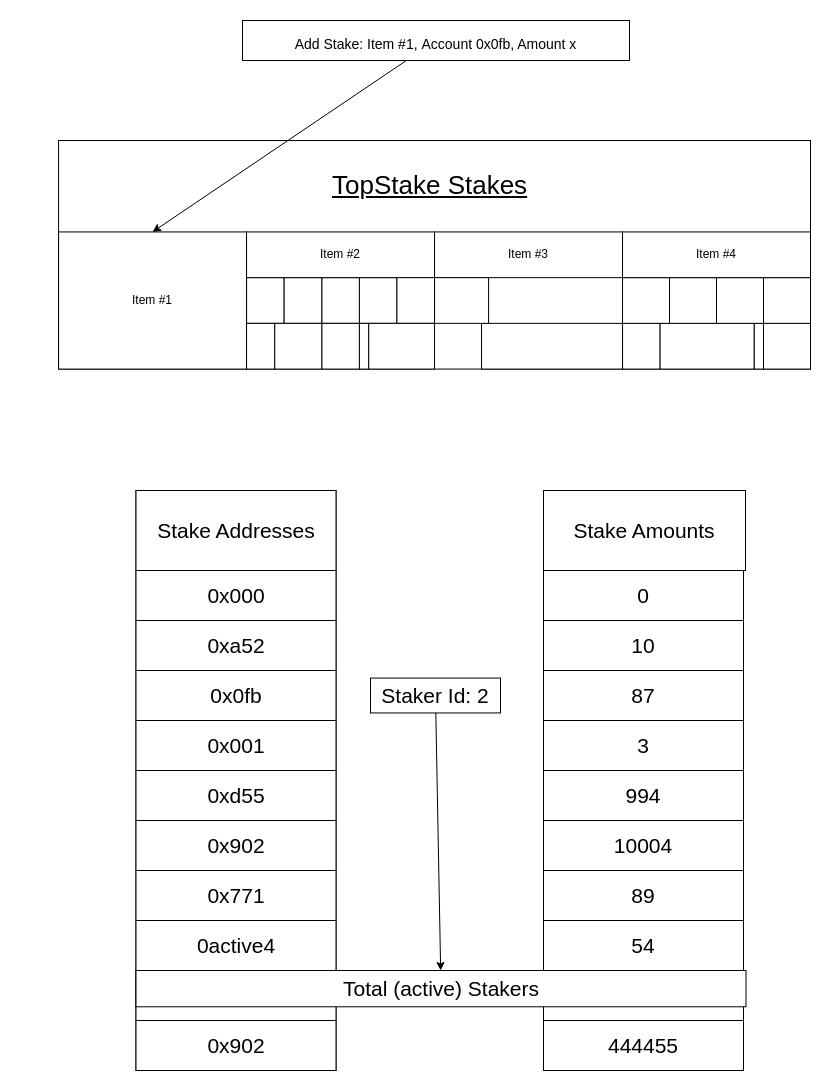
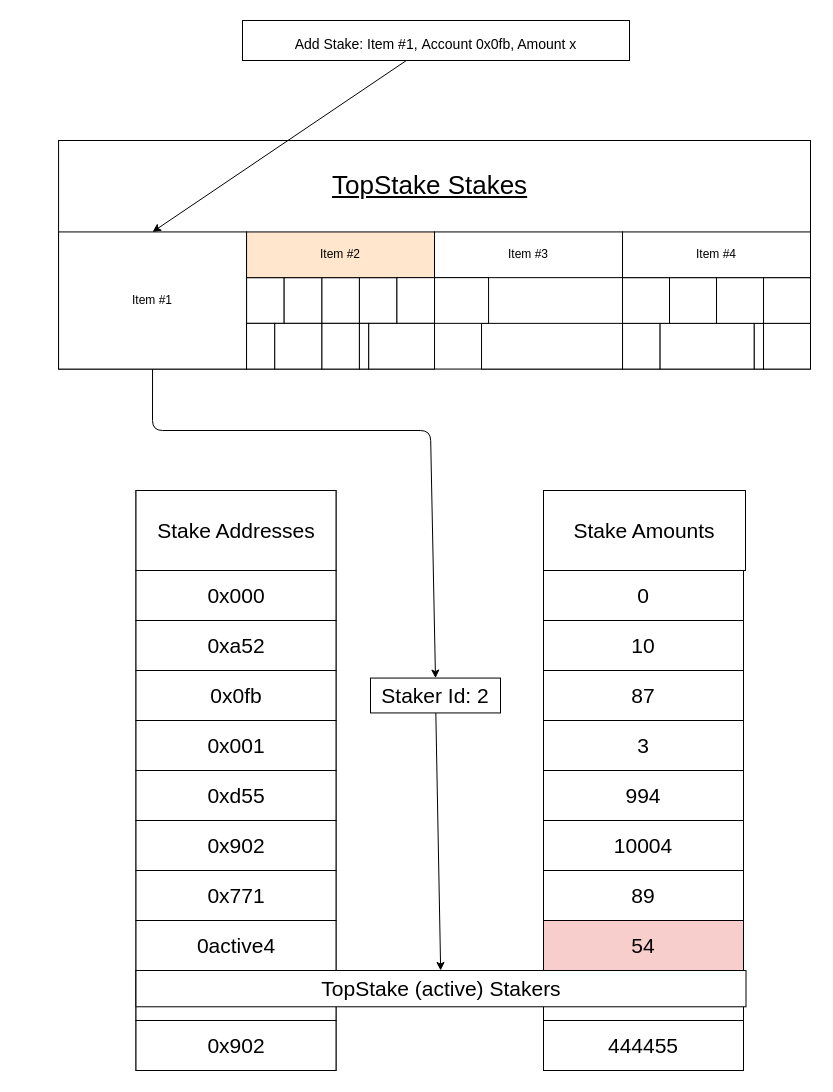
  <mxCell id="0" />
  <mxCell id="1" parent="0" />
  <mxCell id="2" value="" style="group" parent="1" vertex="1" connectable="0"><mxGeometry x="20" y="140" width="790" height="250" as="geometry" /></mxCell>
  <mxCell id="3" value="" style="rounded=0;whiteSpace=wrap;html=1;" parent="2" vertex="1"><mxGeometry x="177.634" y="57.143" width="177.634" height="85.714" as="geometry" /></mxCell>
  <mxCell id="4" value="" style="rounded=0;whiteSpace=wrap;html=1;" parent="2" vertex="1"><mxGeometry x="355.268" y="57.143" width="177.634" height="85.714" as="geometry" /></mxCell>
  <mxCell id="5" value="" style="rounded=0;whiteSpace=wrap;html=1;" parent="2" vertex="1"><mxGeometry x="532.902" y="57.143" width="177.634" height="85.714" as="geometry" /></mxCell>
  <mxCell id="6" value="" style="rounded=0;whiteSpace=wrap;html=1;" parent="2" vertex="1"><mxGeometry x="355.268" y="85.714" width="88.817" height="28.571" as="geometry" /></mxCell>
  <mxCell id="7" value="" style="rounded=0;whiteSpace=wrap;html=1;" parent="2" vertex="1"><mxGeometry x="444.085" y="85.714" width="88.817" height="28.571" as="geometry" /></mxCell>
  <mxCell id="8" value="" style="rounded=0;whiteSpace=wrap;html=1;" parent="2" vertex="1"><mxGeometry x="355.268" y="57.143" width="177.634" height="28.571" as="geometry" /></mxCell>
  <mxCell id="9" value="" style="rounded=0;whiteSpace=wrap;html=1;" parent="2" vertex="1"><mxGeometry x="355.268" y="114.286" width="44.408" height="28.571" as="geometry" /></mxCell>
  <mxCell id="10" value="" style="group" vertex="1" connectable="0" parent="2"><mxGeometry x="38.07" width="751.93" height="228.571" as="geometry" /></mxCell>
  <mxCell id="11" value="" style="rounded=0;whiteSpace=wrap;html=1;" parent="10" vertex="1"><mxGeometry width="751.93" height="228.571" as="geometry" /></mxCell>
  <mxCell id="12" value="&lt;div style=&quot;text-align: center&quot;&gt;&lt;span style=&quot;font-size: 26px&quot;&gt;&lt;font face=&quot;helvetica&quot;&gt;&lt;u&gt;TopStake Stakes&lt;/u&gt;&lt;/font&gt;&lt;/span&gt;&lt;/div&gt;" style="text;whiteSpace=wrap;html=1;" parent="10" vertex="1"><mxGeometry x="272.08" y="22.857" width="207.77" height="34.286" as="geometry" /></mxCell>
  <mxCell id="13" value="" style="rounded=0;whiteSpace=wrap;html=1;" parent="10" vertex="1"><mxGeometry x="187.983" y="137.143" width="37.597" height="45.714" as="geometry" /></mxCell>
  <mxCell id="14" value="" style="rounded=0;whiteSpace=wrap;html=1;" parent="10" vertex="1"><mxGeometry x="300.772" y="137.143" width="37.597" height="45.714" as="geometry" /></mxCell>
  <mxCell id="15" value="" style="rounded=0;whiteSpace=wrap;html=1;" parent="10" vertex="1"><mxGeometry x="263.175" y="137.143" width="37.597" height="45.714" as="geometry" /></mxCell>
  <mxCell id="16" value="" style="rounded=0;whiteSpace=wrap;html=1;" parent="10" vertex="1"><mxGeometry x="225.579" y="137.143" width="37.597" height="45.714" as="geometry" /></mxCell>
  <mxCell id="17" value="" style="rounded=0;whiteSpace=wrap;html=1;" parent="10" vertex="1"><mxGeometry x="563.948" y="182.857" width="37.597" height="45.714" as="geometry" /></mxCell>
  <mxCell id="18" value="" style="rounded=0;whiteSpace=wrap;html=1;" parent="10" vertex="1"><mxGeometry x="704.934" y="182.857" width="46.996" height="45.714" as="geometry" /></mxCell>
  <mxCell id="19" value="" style="rounded=0;whiteSpace=wrap;html=1;" parent="10" vertex="1"><mxGeometry x="695.535" y="182.857" width="9.399" height="45.714" as="geometry" /></mxCell>
  <mxCell id="20" value="" style="rounded=0;whiteSpace=wrap;html=1;" parent="10" vertex="1"><mxGeometry x="601.544" y="182.857" width="93.991" height="45.714" as="geometry" /></mxCell>
  <mxCell id="21" value="" style="rounded=0;whiteSpace=wrap;html=1;" parent="10" vertex="1"><mxGeometry x="563.948" y="137.143" width="46.996" height="45.714" as="geometry" /></mxCell>
  <mxCell id="22" value="" style="rounded=0;whiteSpace=wrap;html=1;" parent="10" vertex="1"><mxGeometry x="704.934" y="137.143" width="46.996" height="45.714" as="geometry" /></mxCell>
  <mxCell id="23" value="" style="rounded=0;whiteSpace=wrap;html=1;" parent="10" vertex="1"><mxGeometry x="657.939" y="137.143" width="46.996" height="45.714" as="geometry" /></mxCell>
  <mxCell id="24" value="" style="rounded=0;whiteSpace=wrap;html=1;" parent="10" vertex="1"><mxGeometry x="610.943" y="137.143" width="46.996" height="45.714" as="geometry" /></mxCell>
  <mxCell id="25" value="&lt;span&gt;Item #1&lt;/span&gt;" style="rounded=0;whiteSpace=wrap;html=1;" parent="10" vertex="1"><mxGeometry y="91.429" width="187.983" height="137.143" as="geometry" /></mxCell>
- <mxCell id="26" value="&lt;span style=&quot;font-family: &amp;#34;helvetica&amp;#34;&quot;&gt;Item #2&lt;/span&gt;" style="rounded=0;whiteSpace=wrap;html=1;" parent="10" vertex="1"><mxGeometry x="187.983" y="91.429" width="187.983" height="45.714" as="geometry" /></mxCell>
+ <mxCell id="26" value="&lt;span style=&quot;font-family: &amp;#34;helvetica&amp;#34;&quot;&gt;Item #2&lt;/span&gt;" style="rounded=0;whiteSpace=wrap;html=1;fillColor=#ffe6cc;" parent="10" vertex="1"><mxGeometry x="187.983" y="91.429" width="187.983" height="45.714" as="geometry" /></mxCell>
  <mxCell id="27" value="&lt;span style=&quot;font-family: &amp;#34;helvetica&amp;#34;&quot;&gt;Item #3&lt;/span&gt;" style="rounded=0;whiteSpace=wrap;html=1;" parent="10" vertex="1"><mxGeometry x="375.965" y="91.429" width="187.983" height="45.714" as="geometry" /></mxCell>
  <mxCell id="28" value="&lt;span style=&quot;font-family: &amp;#34;helvetica&amp;#34;&quot;&gt;Item #4&lt;/span&gt;" style="rounded=0;whiteSpace=wrap;html=1;" parent="10" vertex="1"><mxGeometry x="563.948" y="91.429" width="187.983" height="45.714" as="geometry" /></mxCell>
  <mxCell id="29" value="" style="rounded=0;whiteSpace=wrap;html=1;" parent="10" vertex="1"><mxGeometry x="338.369" y="137.143" width="37.597" height="45.714" as="geometry" /></mxCell>
  <mxCell id="30" value="" style="rounded=0;whiteSpace=wrap;html=1;" parent="10" vertex="1"><mxGeometry x="187.983" y="182.857" width="28.197" height="45.714" as="geometry" /></mxCell>
  <mxCell id="31" value="" style="rounded=0;whiteSpace=wrap;html=1;" parent="10" vertex="1"><mxGeometry x="300.772" y="182.857" width="9.399" height="45.714" as="geometry" /></mxCell>
  <mxCell id="32" value="" style="rounded=0;whiteSpace=wrap;html=1;" parent="10" vertex="1"><mxGeometry x="263.175" y="182.857" width="37.597" height="45.714" as="geometry" /></mxCell>
  <mxCell id="33" value="" style="rounded=0;whiteSpace=wrap;html=1;" parent="10" vertex="1"><mxGeometry x="216.18" y="182.857" width="46.996" height="45.714" as="geometry" /></mxCell>
  <mxCell id="34" value="" style="rounded=0;whiteSpace=wrap;html=1;" parent="10" vertex="1"><mxGeometry x="310.171" y="182.857" width="65.794" height="45.714" as="geometry" /></mxCell>
  <mxCell id="35" value="" style="rounded=0;whiteSpace=wrap;html=1;" parent="10" vertex="1"><mxGeometry x="422.961" y="182.857" width="140.987" height="45.714" as="geometry" /></mxCell>
  <mxCell id="36" value="" style="rounded=0;whiteSpace=wrap;html=1;" vertex="1" parent="10"><mxGeometry x="375.97" y="137.14" width="54.03" height="45.71" as="geometry" /></mxCell>
  <mxCell id="37" value="" style="edgeStyle=none;html=1;fontSize=9;entryX=0.5;entryY=0;entryDx=0;entryDy=0;" parent="1" source="38" edge="1" target="25"><mxGeometry relative="1" as="geometry"><mxPoint x="130" y="180" as="targetPoint" /></mxGeometry></mxCell>
  <mxCell id="38" value="&lt;font&gt;&lt;span style=&quot;font-size: 14px&quot;&gt;Add Stake: Item #1,&amp;nbsp;Account&amp;nbsp;&lt;/span&gt;&lt;font style=&quot;font-size: 14px&quot;&gt;0x0fb&lt;/font&gt;&lt;span style=&quot;font-size: 14px&quot;&gt;, Amount x&lt;/span&gt;&lt;/font&gt;" style="whiteSpace=wrap;html=1;fontSize=26;" parent="1" vertex="1"><mxGeometry x="242" y="20" width="387" height="40" as="geometry" /></mxCell>
+ <mxCell id="39" value="" style="edgeStyle=none;html=1;entryX=0.5;entryY=0;entryDx=0;entryDy=0;exitX=0.5;exitY=1;exitDx=0;exitDy=0;" edge="1" parent="1" source="25" target="42"><mxGeometry relative="1" as="geometry"><mxPoint x="619.47" y="530" as="targetPoint" /><Array as="points"><mxPoint x="152" y="430" /><mxPoint x="430" y="430" /></Array></mxGeometry></mxCell>
  <mxCell id="40" value="" style="group" vertex="1" connectable="0" parent="1"><mxGeometry x="135.5" y="490" width="610" height="580" as="geometry" /></mxCell>
  <mxCell id="41" value="" style="edgeStyle=none;html=1;fontSize=14;" edge="1" parent="40" source="42" target="67"><mxGeometry relative="1" as="geometry" /></mxCell>
  <mxCell id="42" value="&lt;span&gt;Staker Id: 2&lt;/span&gt;&lt;span&gt;&lt;br&gt;&lt;/span&gt;" style="whiteSpace=wrap;html=1;fontSize=21;" vertex="1" parent="40"><mxGeometry x="234.5" y="187.56" width="130" height="34.88" as="geometry" /></mxCell>
  <mxCell id="43" value="&lt;pre style=&quot;font-size: 21px&quot;&gt;&lt;br&gt;&lt;/pre&gt;" style="whiteSpace=wrap;html=1;" vertex="1" parent="40"><mxGeometry width="200" height="580" as="geometry" /></mxCell>
  <mxCell id="44" value="&lt;pre style=&quot;font-size: 21px&quot;&gt;&lt;br&gt;&lt;/pre&gt;" style="whiteSpace=wrap;html=1;gradientColor=none;imageWidth=24;rounded=0;shadow=0;sketch=0;" vertex="1" parent="40"><mxGeometry x="407.5" width="200" height="580" as="geometry" /></mxCell>
  <mxCell id="45" value="&lt;span&gt;Stake Addresses&lt;/span&gt;&lt;span&gt;&lt;br&gt;&lt;/span&gt;" style="whiteSpace=wrap;html=1;fontSize=21;" vertex="1" parent="40"><mxGeometry width="200" height="80" as="geometry" /></mxCell>
  <mxCell id="46" value="&lt;span&gt;Stake Amounts&lt;/span&gt;&lt;span&gt;&lt;br&gt;&lt;/span&gt;" style="whiteSpace=wrap;html=1;fontSize=21;" vertex="1" parent="40"><mxGeometry x="407.5" width="202" height="80" as="geometry" /></mxCell>
  <mxCell id="47" value="&lt;span&gt;0x000&lt;/span&gt;&lt;span&gt;&lt;br&gt;&lt;/span&gt;" style="whiteSpace=wrap;html=1;fontSize=21;" vertex="1" parent="40"><mxGeometry y="79.998" width="200" height="50" as="geometry" /></mxCell>
  <mxCell id="48" value="&lt;span&gt;0xa52&lt;/span&gt;&lt;span&gt;&lt;br&gt;&lt;/span&gt;" style="whiteSpace=wrap;html=1;fontSize=21;" vertex="1" parent="40"><mxGeometry y="129.997" width="200" height="50" as="geometry" /></mxCell>
  <mxCell id="49" value="&lt;span&gt;0x0fb&lt;/span&gt;&lt;span&gt;&lt;br&gt;&lt;/span&gt;" style="whiteSpace=wrap;html=1;fontSize=21;" vertex="1" parent="40"><mxGeometry y="179.996" width="200" height="50" as="geometry" /></mxCell>
  <mxCell id="50" value="&lt;span&gt;0x001&lt;/span&gt;&lt;span&gt;&lt;br&gt;&lt;/span&gt;" style="whiteSpace=wrap;html=1;fontSize=21;" vertex="1" parent="40"><mxGeometry y="229.995" width="200" height="50" as="geometry" /></mxCell>
  <mxCell id="51" value="&lt;span&gt;0xd55&lt;/span&gt;&lt;span&gt;&lt;br&gt;&lt;/span&gt;" style="whiteSpace=wrap;html=1;fontSize=21;" vertex="1" parent="40"><mxGeometry y="279.998" width="200" height="50" as="geometry" /></mxCell>
  <mxCell id="52" value="&lt;span&gt;0x902&lt;/span&gt;&lt;span&gt;&lt;br&gt;&lt;/span&gt;" style="whiteSpace=wrap;html=1;fontSize=21;" vertex="1" parent="40"><mxGeometry y="329.997" width="200" height="50" as="geometry" /></mxCell>
  <mxCell id="53" value="&lt;span&gt;0x771&lt;/span&gt;&lt;span&gt;&lt;br&gt;&lt;/span&gt;" style="whiteSpace=wrap;html=1;fontSize=21;" vertex="1" parent="40"><mxGeometry y="379.996" width="200" height="50" as="geometry" /></mxCell>
  <mxCell id="54" value="&lt;span&gt;0active4&lt;/span&gt;&lt;span&gt;&lt;br&gt;&lt;/span&gt;" style="whiteSpace=wrap;html=1;fontSize=21;" vertex="1" parent="40"><mxGeometry y="429.995" width="200" height="50" as="geometry" /></mxCell>
  <mxCell id="55" value="&lt;span&gt;0x902&lt;/span&gt;&lt;span&gt;&lt;br&gt;&lt;/span&gt;" style="whiteSpace=wrap;html=1;fontSize=21;" vertex="1" parent="40"><mxGeometry y="529.997" width="200" height="50" as="geometry" /></mxCell>
  <mxCell id="56" value="&lt;span&gt;0xd55&lt;/span&gt;&lt;span&gt;&lt;br&gt;&lt;/span&gt;" style="whiteSpace=wrap;html=1;fontSize=21;" vertex="1" parent="40"><mxGeometry y="479.998" width="200" height="50" as="geometry" /></mxCell>
  <mxCell id="57" value="&lt;span&gt;0&lt;/span&gt;&lt;span&gt;&lt;br&gt;&lt;/span&gt;" style="whiteSpace=wrap;html=1;fontSize=21;" vertex="1" parent="40"><mxGeometry x="407.5" y="79.998" width="200" height="50" as="geometry" /></mxCell>
  <mxCell id="58" value="&lt;span&gt;10&lt;/span&gt;&lt;span&gt;&lt;br&gt;&lt;/span&gt;" style="whiteSpace=wrap;html=1;fontSize=21;" vertex="1" parent="40"><mxGeometry x="407.5" y="129.997" width="200" height="50" as="geometry" /></mxCell>
  <mxCell id="59" value="&lt;span&gt;87&lt;/span&gt;&lt;span&gt;&lt;br&gt;&lt;/span&gt;" style="whiteSpace=wrap;html=1;fontSize=21;" vertex="1" parent="40"><mxGeometry x="407.5" y="179.996" width="200" height="50" as="geometry" /></mxCell>
  <mxCell id="60" value="&lt;span&gt;3&lt;/span&gt;&lt;span&gt;&lt;br&gt;&lt;/span&gt;" style="whiteSpace=wrap;html=1;fontSize=21;" vertex="1" parent="40"><mxGeometry x="407.5" y="229.995" width="200" height="50" as="geometry" /></mxCell>
  <mxCell id="61" value="&lt;span&gt;994&lt;/span&gt;&lt;span&gt;&lt;br&gt;&lt;/span&gt;" style="whiteSpace=wrap;html=1;fontSize=21;" vertex="1" parent="40"><mxGeometry x="407.5" y="279.998" width="200" height="50" as="geometry" /></mxCell>
  <mxCell id="62" value="&lt;span&gt;10004&lt;/span&gt;&lt;span&gt;&lt;br&gt;&lt;/span&gt;" style="whiteSpace=wrap;html=1;fontSize=21;" vertex="1" parent="40"><mxGeometry x="407.5" y="329.997" width="200" height="50" as="geometry" /></mxCell>
  <mxCell id="63" value="&lt;span&gt;89&lt;/span&gt;&lt;span&gt;&lt;br&gt;&lt;/span&gt;" style="whiteSpace=wrap;html=1;fontSize=21;" vertex="1" parent="40"><mxGeometry x="407.5" y="379.996" width="200" height="50" as="geometry" /></mxCell>
- <mxCell id="64" value="&lt;span&gt;54&lt;/span&gt;&lt;span&gt;&lt;br&gt;&lt;/span&gt;" style="whiteSpace=wrap;html=1;fontSize=21;" vertex="1" parent="40"><mxGeometry x="407.5" y="429.995" width="200" height="50" as="geometry" /></mxCell>
+ <mxCell id="64" value="&lt;span&gt;54&lt;/span&gt;&lt;span&gt;&lt;br&gt;&lt;/span&gt;" style="whiteSpace=wrap;html=1;fontSize=21;fillColor=#f8cecc;" vertex="1" parent="40"><mxGeometry x="407.5" y="429.995" width="200" height="50" as="geometry" /></mxCell>
  <mxCell id="65" value="&lt;span&gt;444455&lt;/span&gt;&lt;span&gt;&lt;br&gt;&lt;/span&gt;" style="whiteSpace=wrap;html=1;fontSize=21;" vertex="1" parent="40"><mxGeometry x="407.5" y="529.997" width="200" height="50" as="geometry" /></mxCell>
  <mxCell id="66" value="&lt;span&gt;95963&lt;br&gt;&lt;/span&gt;" style="whiteSpace=wrap;html=1;fontSize=21;" vertex="1" parent="40"><mxGeometry x="407.5" y="479.998" width="200" height="50" as="geometry" /></mxCell>
- <mxCell id="67" value="&lt;div style=&quot;font-size: 21px&quot;&gt;&lt;span&gt;Total (active) Stakers&lt;/span&gt;&lt;br&gt;&lt;/div&gt;" style="whiteSpace=wrap;html=1;" vertex="1" parent="40"><mxGeometry y="480" width="610" height="36.28" as="geometry" /></mxCell>
+ <mxCell id="67" value="&lt;div style=&quot;font-size: 21px&quot;&gt;&lt;span&gt;TopStake (active) Stakers&lt;/span&gt;&lt;br&gt;&lt;/div&gt;" style="whiteSpace=wrap;html=1;" vertex="1" parent="40"><mxGeometry y="480" width="610" height="36.28" as="geometry" /></mxCell>
